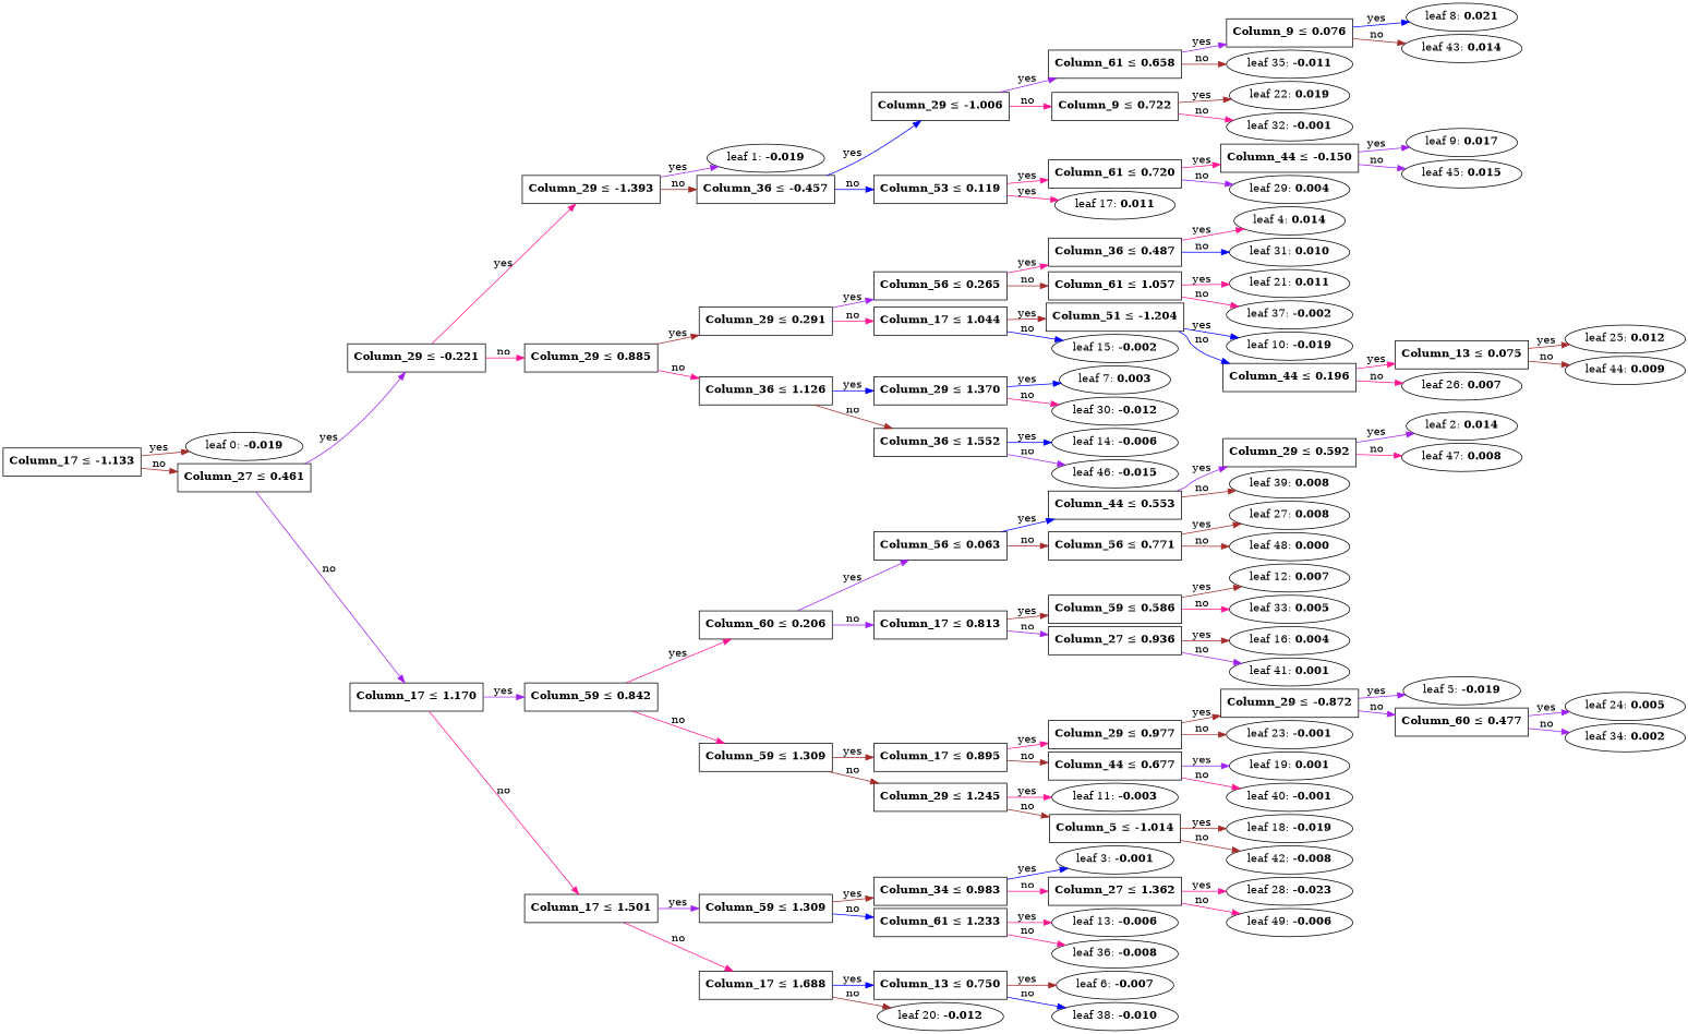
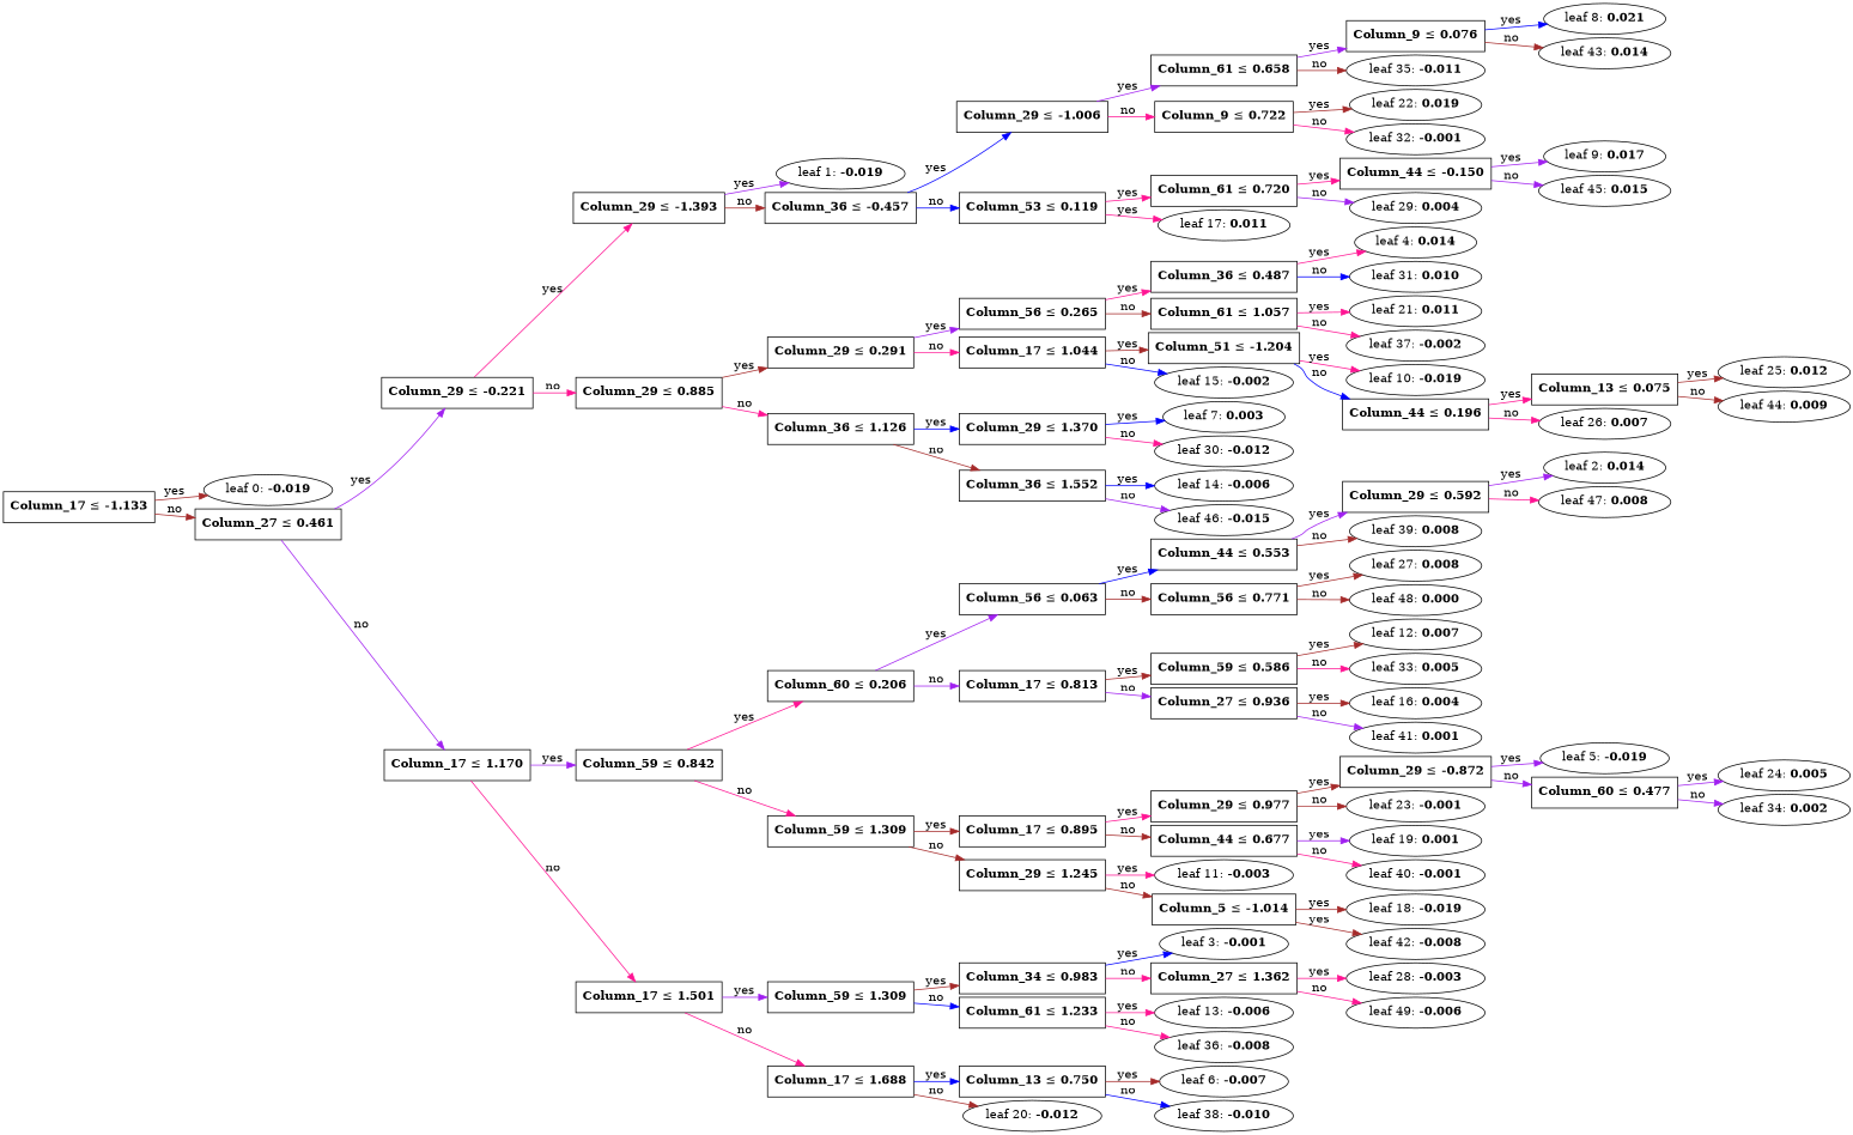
  digraph {
    nodesep=0.05
    rankdir=LR
    ranksep=0.3
    edge [color=brown]
    n1 [fillcolor=white label=<<B>Column_17</B> &#8804; <B>-1.133</B>> shape=rectangle]
    n2 [label=<leaf 0: <B>-0.019</B>>]
    n3 [fillcolor=white label=<<B>Column_27</B> &#8804; <B>0.461</B>> shape=rectangle]
    n4 [fillcolor=white label=<<B>Column_29</B> &#8804; <B>-0.221</B>> shape=rectangle]
    n5 [fillcolor=white label=<<B>Column_17</B> &#8804; <B>1.170</B>> shape=rectangle]
    n6 [fillcolor=white label=<<B>Column_29</B> &#8804; <B>-1.393</B>> shape=rectangle]
    n7 [fillcolor=white label=<<B>Column_29</B> &#8804; <B>0.885</B>> shape=rectangle]
    n8 [fillcolor=white label=<<B>Column_59</B> &#8804; <B>0.842</B>> shape=rectangle]
    n9 [fillcolor=white label=<<B>Column_17</B> &#8804; <B>1.501</B>> shape=rectangle]
    n10 [label=<leaf 1: <B>-0.019</B>>]
    n11 [fillcolor=white label=<<B>Column_36</B> &#8804; <B>-0.457</B>> shape=rectangle]
    n12 [fillcolor=white label=<<B>Column_29</B> &#8804; <B>0.291</B>> shape=rectangle]
    n13 [fillcolor=white label=<<B>Column_36</B> &#8804; <B>1.126</B>> shape=rectangle]
    n14 [fillcolor=white label=<<B>Column_29</B> &#8804; <B>-1.006</B>> shape=rectangle]
    n15 [fillcolor=white label=<<B>Column_53</B> &#8804; <B>0.119</B>> shape=rectangle]
    n16 [fillcolor=white label=<<B>Column_61</B> &#8804; <B>0.658</B>> shape=rectangle]
    n17 [fillcolor=white label=<<B>Column_9</B> &#8804; <B>0.722</B>> shape=rectangle]
    n18 [fillcolor=white label=<<B>Column_61</B> &#8804; <B>0.720</B>> shape=rectangle]
    n19 [label=<leaf 17: <B>0.011</B>>]
    n20 [fillcolor=white label=<<B>Column_9</B> &#8804; <B>0.076</B>> shape=rectangle]
    n21 [label=<leaf 35: <B>-0.011</B>>]
    n22 [label=<leaf 22: <B>0.019</B>>]
    n23 [label=<leaf 32: <B>-0.001</B>>]
    n24 [label=<leaf 8: <B>0.021</B>>]
    n25 [label=<leaf 43: <B>0.014</B>>]
    n26 [fillcolor=white label=<<B>Column_44</B> &#8804; <B>-0.150</B>> shape=rectangle]
    n27 [label=<leaf 29: <B>0.004</B>>]
    n28 [label=<leaf 9: <B>0.017</B>>]
    n29 [label=<leaf 45: <B>0.015</B>>]
    n30 [fillcolor=white label=<<B>Column_56</B> &#8804; <B>0.265</B>> shape=rectangle]
    n31 [fillcolor=white label=<<B>Column_17</B> &#8804; <B>1.044</B>> shape=rectangle]
    n32 [fillcolor=white label=<<B>Column_29</B> &#8804; <B>1.370</B>> shape=rectangle]
    n33 [fillcolor=white label=<<B>Column_36</B> &#8804; <B>1.552</B>> shape=rectangle]
    n34 [fillcolor=white label=<<B>Column_36</B> &#8804; <B>0.487</B>> shape=rectangle]
    n35 [fillcolor=white label=<<B>Column_61</B> &#8804; <B>1.057</B>> shape=rectangle]
    n36 [fillcolor=white label=<<B>Column_51</B> &#8804; <B>-1.204</B>> shape=rectangle]
    n37 [label=<leaf 15: <B>-0.002</B>>]
    n38 [label=<leaf 4: <B>0.014</B>>]
    n39 [label=<leaf 31: <B>0.010</B>>]
    n40 [label=<leaf 21: <B>0.011</B>>]
    n41 [label=<leaf 37: <B>-0.002</B>>]
    n42 [label=<leaf 10: <B>-0.019</B>>]
    n43 [fillcolor=white label=<<B>Column_44</B> &#8804; <B>0.196</B>> shape=rectangle]
    n44 [fillcolor=white label=<<B>Column_13</B> &#8804; <B>0.075</B>> shape=rectangle]
    n45 [label=<leaf 26: <B>0.007</B>>]
    n46 [label=<leaf 25: <B>0.012</B>>]
    n47 [label=<leaf 44: <B>0.009</B>>]
    n48 [label=<leaf 7: <B>0.003</B>>]
    n49 [label=<leaf 30: <B>-0.012</B>>]
    n50 [label=<leaf 14: <B>-0.006</B>>]
    n51 [label=<leaf 46: <B>-0.015</B>>]
    n52 [fillcolor=white label=<<B>Column_60</B> &#8804; <B>0.206</B>> shape=rectangle]
    n53 [fillcolor=white label=<<B>Column_59</B> &#8804; <B>1.309</B>> shape=rectangle]
    n54 [fillcolor=white label=<<B>Column_59</B> &#8804; <B>1.309</B>> shape=rectangle]
    n55 [fillcolor=white label=<<B>Column_17</B> &#8804; <B>1.688</B>> shape=rectangle]
    n56 [fillcolor=white label=<<B>Column_56</B> &#8804; <B>0.063</B>> shape=rectangle]
    n57 [fillcolor=white label=<<B>Column_17</B> &#8804; <B>0.813</B>> shape=rectangle]
    n58 [fillcolor=white label=<<B>Column_17</B> &#8804; <B>0.895</B>> shape=rectangle]
    n59 [fillcolor=white label=<<B>Column_29</B> &#8804; <B>1.245</B>> shape=rectangle]
    n60 [fillcolor=white label=<<B>Column_44</B> &#8804; <B>0.553</B>> shape=rectangle]
    n61 [fillcolor=white label=<<B>Column_56</B> &#8804; <B>0.771</B>> shape=rectangle]
    n62 [fillcolor=white label=<<B>Column_59</B> &#8804; <B>0.586</B>> shape=rectangle]
    n63 [fillcolor=white label=<<B>Column_27</B> &#8804; <B>0.936</B>> shape=rectangle]
    n64 [fillcolor=white label=<<B>Column_29</B> &#8804; <B>0.592</B>> shape=rectangle]
    n65 [label=<leaf 39: <B>0.008</B>>]
    n66 [label=<leaf 27: <B>0.008</B>>]
    n67 [label=<leaf 48: <B>0.000</B>>]
    n68 [label=<leaf 2: <B>0.014</B>>]
    n69 [label=<leaf 47: <B>0.008</B>>]
    n70 [label=<leaf 12: <B>0.007</B>>]
    n71 [label=<leaf 33: <B>0.005</B>>]
    n72 [label=<leaf 16: <B>0.004</B>>]
    n73 [label=<leaf 41: <B>0.001</B>>]
    n74 [fillcolor=white label=<<B>Column_29</B> &#8804; <B>0.977</B>> shape=rectangle]
    n75 [fillcolor=white label=<<B>Column_44</B> &#8804; <B>0.677</B>> shape=rectangle]
    n76 [label=<leaf 11: <B>-0.003</B>>]
    n77 [fillcolor=white label=<<B>Column_5</B> &#8804; <B>-1.014</B>> shape=rectangle]
    n78 [fillcolor=white label=<<B>Column_29</B> &#8804; <B>-0.872</B>> shape=rectangle]
    n79 [label=<leaf 23: <B>-0.001</B>>]
    n80 [label=<leaf 19: <B>0.001</B>>]
    n81 [label=<leaf 40: <B>-0.001</B>>]
    n82 [label=<leaf 5: <B>-0.019</B>>]
    n83 [fillcolor=white label=<<B>Column_60</B> &#8804; <B>0.477</B>> shape=rectangle]
    n84 [label=<leaf 24: <B>0.005</B>>]
    n85 [label=<leaf 34: <B>0.002</B>>]
    n86 [label=<leaf 18: <B>-0.019</B>>]
    n87 [label=<leaf 42: <B>-0.008</B>>]
    n88 [fillcolor=white label=<<B>Column_34</B> &#8804; <B>0.983</B>> shape=rectangle]
    n89 [fillcolor=white label=<<B>Column_61</B> &#8804; <B>1.233</B>> shape=rectangle]
    n90 [fillcolor=white label=<<B>Column_13</B> &#8804; <B>0.750</B>> shape=rectangle]
    n91 [label=<leaf 20: <B>-0.012</B>>]
    n92 [label=<leaf 3: <B>-0.001</B>>]
    n93 [fillcolor=white label=<<B>Column_27</B> &#8804; <B>1.362</B>> shape=rectangle]
    n94 [label=<leaf 13: <B>-0.006</B>>]
    n95 [label=<leaf 36: <B>-0.008</B>>]
-   n96 [label=<leaf 28: <B>-0.023</B>>]
+   n96 [label=<leaf 28: <B>-0.003</B>>]
    n97 [label=<leaf 49: <B>-0.006</B>>]
    n98 [label=<leaf 6: <B>-0.007</B>>]
    n99 [label=<leaf 38: <B>-0.010</B>>]
    n1 -> n2 [label=yes]
    n1 -> n3 [label=no]
    n3 -> n4 [color=purple label=yes]
    n3 -> n5 [color=purple label=no]
    n4 -> n6 [color=deeppink label=yes]
    n4 -> n7 [color=deeppink label=no]
    n5 -> n8 [color=purple label=yes]
    n5 -> n9 [color=deeppink label=no]
    n6 -> n10 [color=purple label=yes]
    n6 -> n11 [label=no]
    n7 -> n12 [label=yes]
    n7 -> n13 [color=deeppink label=no]
    n8 -> n52 [color=deeppink label=yes]
    n8 -> n53 [color=deeppink label=no]
    n9 -> n54 [color=purple label=yes]
    n9 -> n55 [color=deeppink label=no]
    n11 -> n14 [color=blue label=yes]
    n11 -> n15 [color=blue label=no]
    n12 -> n30 [color=purple label=yes]
    n12 -> n31 [color=deeppink label=no]
    n13 -> n32 [color=blue label=yes]
    n13 -> n33 [label=no]
    n14 -> n16 [color=purple label=yes]
    n14 -> n17 [color=deeppink label=no]
    n15 -> n18 [color=deeppink label=yes]
    n15 -> n19 [color=deeppink label=yes]
    n16 -> n20 [color=purple label=yes]
    n16 -> n21 [label=no]
    n17 -> n22 [label=yes]
    n17 -> n23 [color=deeppink label=no]
    n18 -> n26 [color=deeppink label=yes]
    n18 -> n27 [color=purple label=no]
    n20 -> n24 [color=blue label=yes]
    n20 -> n25 [label=no]
    n26 -> n28 [color=purple label=yes]
    n26 -> n29 [color=purple label=no]
    n30 -> n34 [color=deeppink label=yes]
    n30 -> n35 [label=no]
    n31 -> n36 [label=yes]
    n31 -> n37 [color=blue label=no]
    n32 -> n48 [color=blue label=yes]
    n32 -> n49 [color=deeppink label=no]
    n33 -> n50 [color=blue label=yes]
    n33 -> n51 [color=purple label=no]
    n34 -> n38 [color=deeppink label=yes]
    n34 -> n39 [color=blue label=no]
    n35 -> n40 [color=deeppink label=yes]
    n35 -> n41 [color=deeppink label=no]
-   n36 -> n42 [color=blue label=yes]
+   n36 -> n42 [color=deeppink label=yes]
    n36 -> n43 [color=blue label=no]
    n43 -> n44 [color=deeppink label=yes]
    n43 -> n45 [color=deeppink label=no]
    n44 -> n46 [label=yes]
    n44 -> n47 [label=no]
    n52 -> n56 [color=purple label=yes]
    n52 -> n57 [color=purple label=no]
    n53 -> n58 [label=yes]
    n53 -> n59 [label=no]
    n54 -> n88 [label=yes]
    n54 -> n89 [color=blue label=no]
    n55 -> n90 [color=blue label=yes]
    n55 -> n91 [label=no]
    n56 -> n60 [color=blue label=yes]
    n56 -> n61 [label=no]
    n57 -> n62 [label=yes]
    n57 -> n63 [color=purple label=no]
    n58 -> n74 [color=deeppink label=yes]
    n58 -> n75 [label=no]
    n59 -> n76 [color=deeppink label=yes]
    n59 -> n77 [label=no]
    n60 -> n64 [color=purple label=yes]
    n60 -> n65 [label=no]
    n61 -> n66 [label=yes]
    n61 -> n67 [label=no]
    n62 -> n70 [label=yes]
    n62 -> n71 [color=deeppink label=no]
    n63 -> n72 [label=yes]
    n63 -> n73 [color=purple label=no]
    n64 -> n68 [color=purple label=yes]
    n64 -> n69 [color=deeppink label=no]
    n74 -> n78 [label=yes]
    n74 -> n79 [label=no]
    n75 -> n80 [color=purple label=yes]
    n75 -> n81 [color=deeppink label=no]
    n77 -> n86 [label=yes]
-   n77 -> n87 [label=no]
+   n77 -> n87 [label=yes]
    n78 -> n82 [color=purple label=yes]
    n78 -> n83 [color=purple label=no]
    n83 -> n84 [color=purple label=yes]
    n83 -> n85 [color=purple label=no]
    n88 -> n92 [color=blue label=yes]
    n88 -> n93 [color=deeppink label=no]
    n89 -> n94 [color=deeppink label=yes]
    n89 -> n95 [color=deeppink label=no]
    n90 -> n98 [label=yes]
    n90 -> n99 [color=blue label=no]
    n93 -> n96 [color=deeppink label=yes]
    n93 -> n97 [color=deeppink label=no]
  }
